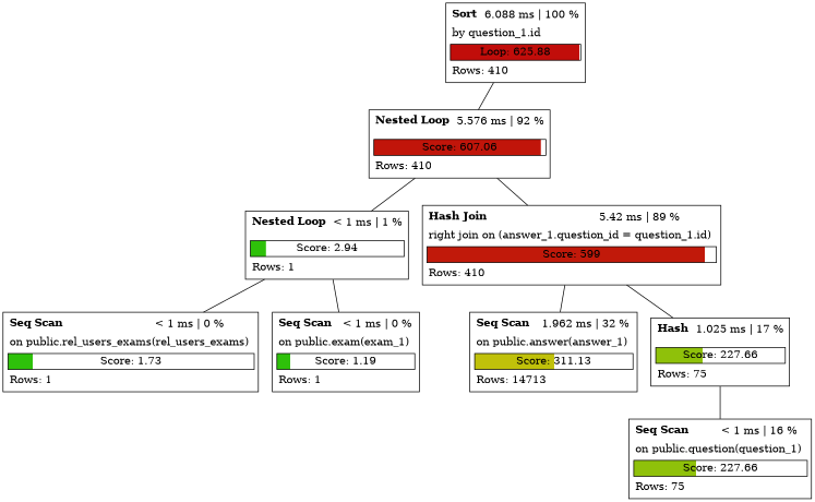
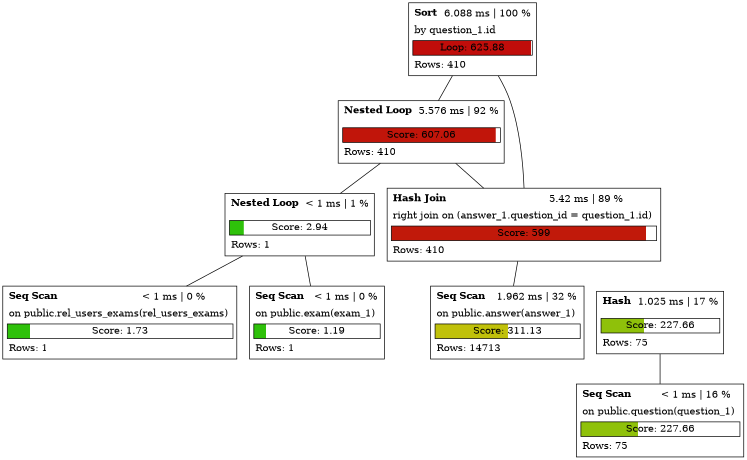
  graph {
    node [shape=plain style=rounded]
    n1 [label=<     <table cellborder="0" cellspacing="5">         <tr><td align="left"><b>Sort</b></td><td>6.088 ms | 100 %</td></tr>         <tr><td colspan="2" align="left">by question_1.id</td></tr>         <tr><td colspan="2" border="1" bgcolor="#c10d0a;0.99:white">Loop: 625.88</td></tr>         <tr><td colspan="2" align="left">Rows: 410</td></tr>     </table> >]
    n2 [label=<     <table cellborder="0" cellspacing="5">         <tr><td align="left"><b>Nested Loop</b></td><td>5.576 ms | 92 %</td></tr>         <tr><td colspan="2" align="left"></td></tr>         <tr><td colspan="2" border="1" bgcolor="#c1150a;0.97:white">Score: 607.06</td></tr>         <tr><td colspan="2" align="left">Rows: 410</td></tr>     </table> >]
    n3 [label=<     <table cellborder="0" cellspacing="5">         <tr><td align="left"><b>Nested Loop</b></td><td>&lt; 1 ms | 1 %</td></tr>         <tr><td colspan="2" align="left"></td></tr>         <tr><td colspan="2" border="1" bgcolor="#2ec10a;0.10:white">Score: 2.94</td></tr>         <tr><td colspan="2" align="left">Rows: 1</td></tr>     </table> >]
    n4 [label=<     <table cellborder="0" cellspacing="5">         <tr><td align="left"><b>Hash Join</b></td><td>5.42 ms | 89 %</td></tr>         <tr><td colspan="2" align="left">right join on (answer_1.question_id = question_1.id)</td></tr>         <tr><td colspan="2" border="1" bgcolor="#c1190a;0.96:white">Score: 599</td></tr>         <tr><td colspan="2" align="left">Rows: 410</td></tr>     </table> >]
    n5 [label=<     <table cellborder="0" cellspacing="5">         <tr><td align="left"><b>Seq Scan</b></td><td>&lt; 1 ms | 0 %</td></tr>         <tr><td colspan="2" align="left">on public.rel_users_exams(rel_users_exams)</td></tr>         <tr><td colspan="2" border="1" bgcolor="#2ec10a;0.10:white">Score: 1.73</td></tr>         <tr><td colspan="2" align="left">Rows: 1</td></tr>     </table> >]
    n6 [label=<     <table cellborder="0" cellspacing="5">         <tr><td align="left"><b>Seq Scan</b></td><td>&lt; 1 ms | 0 %</td></tr>         <tr><td colspan="2" align="left">on public.exam(exam_1)</td></tr>         <tr><td colspan="2" border="1" bgcolor="#2ec10a;0.10:white">Score: 1.19</td></tr>         <tr><td colspan="2" align="left">Rows: 1</td></tr>     </table> >]
    n7 [label=<     <table cellborder="0" cellspacing="5">         <tr><td align="left"><b>Seq Scan</b></td><td>1.962 ms | 32 %</td></tr>         <tr><td colspan="2" align="left">on public.answer(answer_1)</td></tr>         <tr><td colspan="2" border="1" bgcolor="#c0c10a;0.50:white">Score: 311.13</td></tr>         <tr><td colspan="2" align="left">Rows: 14713</td></tr>     </table> >]
    n8 [label=<     <table cellborder="0" cellspacing="5">         <tr><td align="left"><b>Hash</b></td><td>1.025 ms | 17 %</td></tr>         <tr><td colspan="2" align="left"></td></tr>         <tr><td colspan="2" border="1" bgcolor="#8fc10a;0.36:white">Score: 227.66</td></tr>         <tr><td colspan="2" align="left">Rows: 75</td></tr>     </table> >]
    n9 [label=<     <table cellborder="0" cellspacing="5">         <tr><td align="left"><b>Seq Scan</b></td><td>&lt; 1 ms | 16 %</td></tr>         <tr><td colspan="2" align="left">on public.question(question_1)</td></tr>         <tr><td colspan="2" border="1" bgcolor="#8fc10a;0.36:white">Score: 227.66</td></tr>         <tr><td colspan="2" align="left">Rows: 75</td></tr>     </table> >]
    n1 -- n2
    n2 -- n3
    n2 -- n4
    n3 -- n5
    n3 -- n6
    n4 -- n7
-   n4 -- n8
+   n4 -- n1
    n8 -- n9
  }
